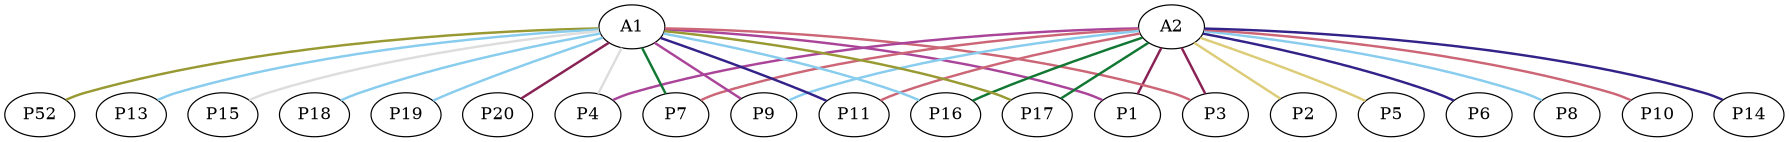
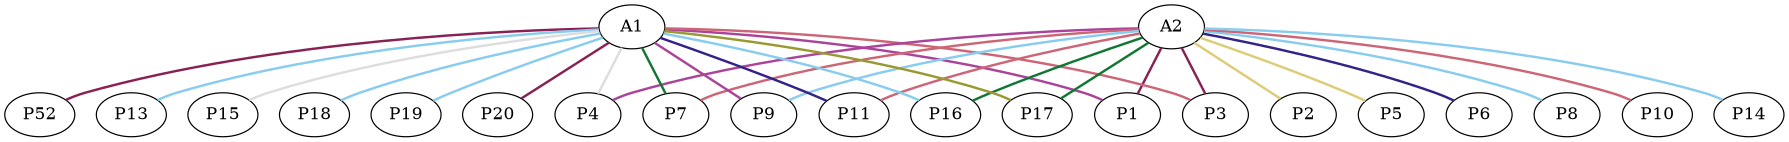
  graph {
    rankdir=BT
    edge [color="#88CCEE" style=bold]
    P1
    A1
    A2
    P2
    P3
    P4
    P5
    P6
    P7
    P8
    P9
    P10
    P11
    n14 [label=P52]
    P13
    P14
    P15
    P16
    P17
    P18
    P19
    P20
    P1 -- A1 [color="#AA4499"]
    P1 -- A2 [color="#882255"]
    P2 -- A2 [color="#DDCC77"]
    P3 -- A1 [color="#CC6677"]
    P3 -- A2 [color="#882255"]
    P4 -- A1 [color="#DDDDDD"]
    P4 -- A2 [color="#AA4499"]
    P5 -- A2 [color="#DDCC77"]
    P6 -- A2 [color="#332288"]
    P7 -- A1 [color="#117733"]
    P7 -- A2 [color="#CC6677"]
    P8 -- A2
    P9 -- A1 [color="#AA4499"]
    P9 -- A2
    P10 -- A2 [color="#CC6677"]
    P11 -- A1 [color="#332288"]
    P11 -- A2 [color="#CC6677"]
-   n14 -- A1 [color="#999933"]
+   n14 -- A1 [color="#882255"]
    P13 -- A1
-   P14 -- A2 [color="#332288"]
+   P14 -- A2
    P15 -- A1 [color="#DDDDDD"]
    P16 -- A1
    P16 -- A2 [color="#117733"]
    P17 -- A1 [color="#999933"]
    P17 -- A2 [color="#117733"]
    P18 -- A1
    P19 -- A1
    P20 -- A1 [color="#882255"]
  }
